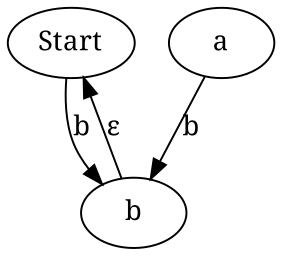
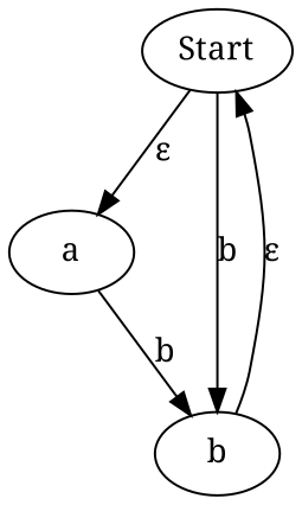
  digraph {
    fontname="Noto Serif"
    node [fontname="Noto Serif"]
    edge [fontname="Noto Serif"]
    Start
    a
    b
+   Start -> a [label="ε"]
    Start -> b [label=b]
    a -> b [label=b]
    b -> Start [label="ε"]
  }
